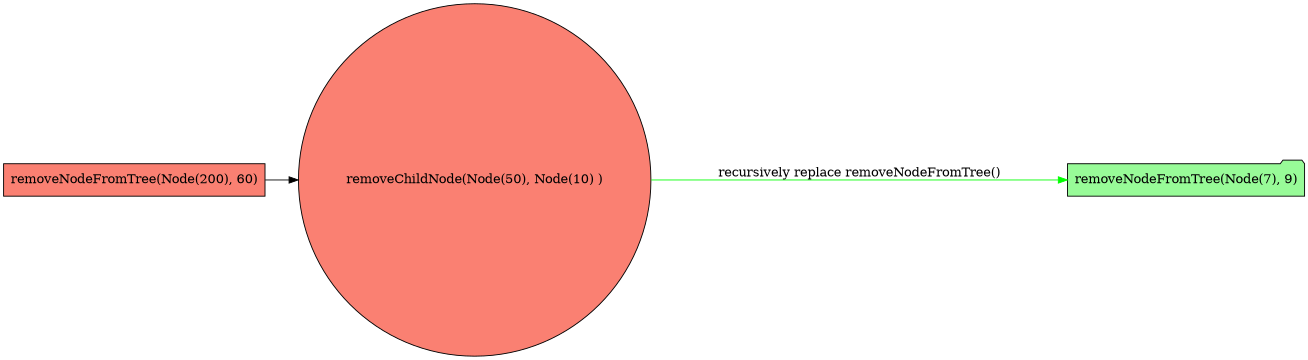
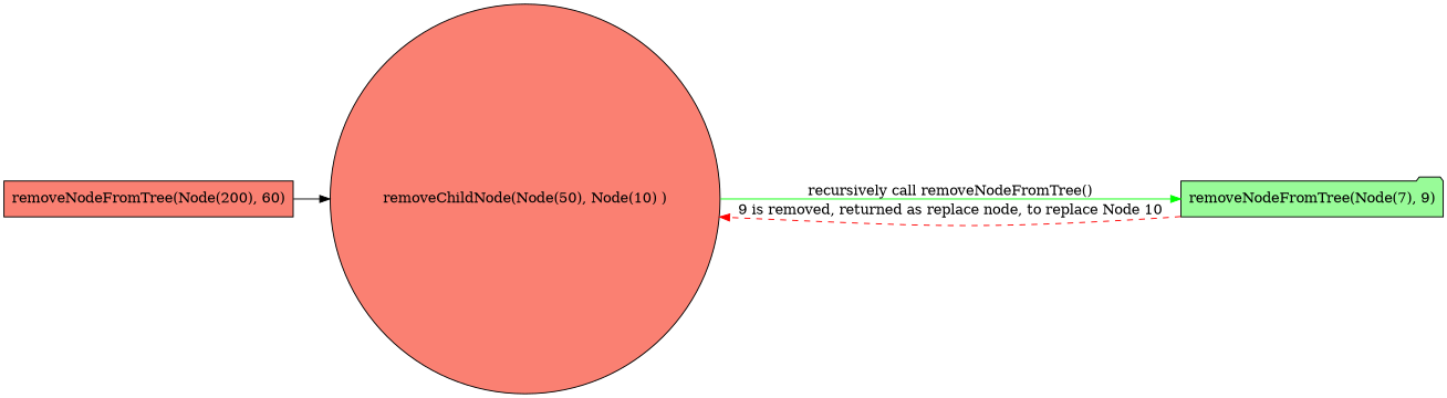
  digraph {
    rankdir=LR
    node [fillcolor=salmon style=filled]
    n1 [label="removeNodeFromTree(Node(200), 60)" shape=box]
    n2 [label="removeChildNode(Node(50), Node(10) )" shape=circle]
    n3 [fillcolor=palegreen label="removeNodeFromTree(Node(7), 9)" shape=folder]
    n1 -> n2
-   n2 -> n3 [color=green label="recursively replace removeNodeFromTree()"]
+   n2 -> n3 [color=green label="recursively call removeNodeFromTree()"]
+   n3 -> n2 [color=red label="9 is removed, returned as replace node, to replace Node 10" style=dashed]
  }
